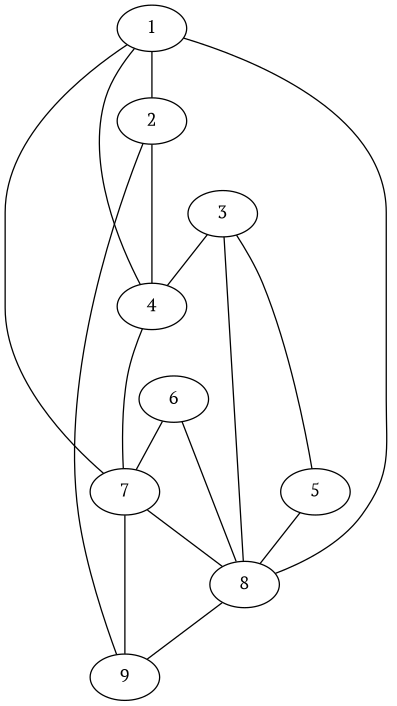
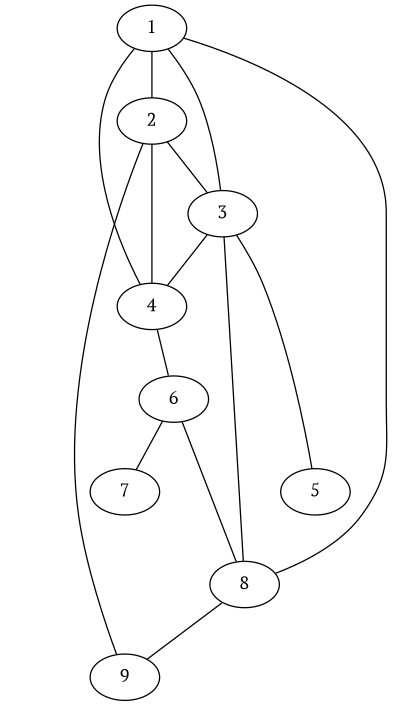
  strict graph {
    fontname="PT Serif"
    node [fontname="PT Serif"]
    edge [fontname="PT Serif" weight=7]
    2
    3
    4
    9
    8
    5
    1
    6
    7
+   2 -- 3 [weight=5]
    2 -- 4
    2 -- 9 [weight=6]
    3 -- 4
    3 -- 8 [weight=12]
    3 -- 5 [weight=5]
-   4 -- 7 [weight=9]
+   4 -- 6 [weight=9]
    8 -- 9 [weight=6]
-   5 -- 8 [weight=8]
    1 -- 2
-   1 -- 7
+   1 -- 3
    1 -- 4
    1 -- 8 [weight=8]
    6 -- 8 [weight=11]
    6 -- 7
-   7 -- 9 [weight=6]
-   7 -- 8 [weight=9]
  }
